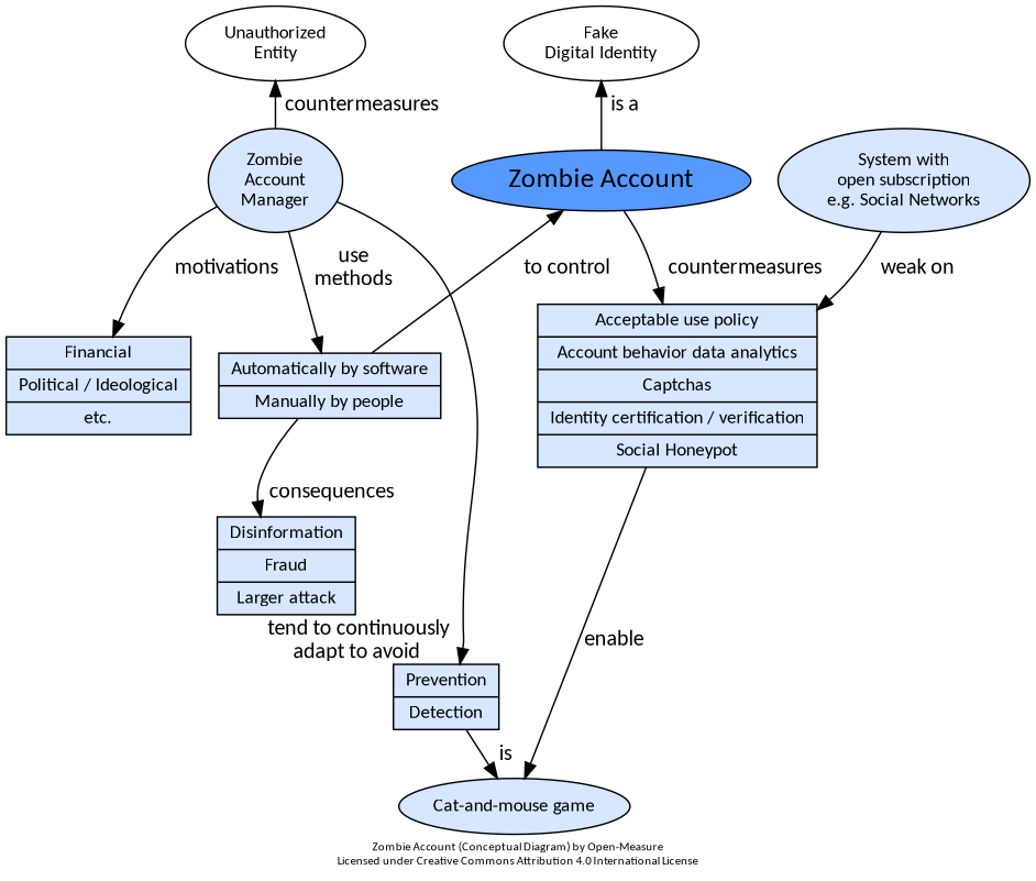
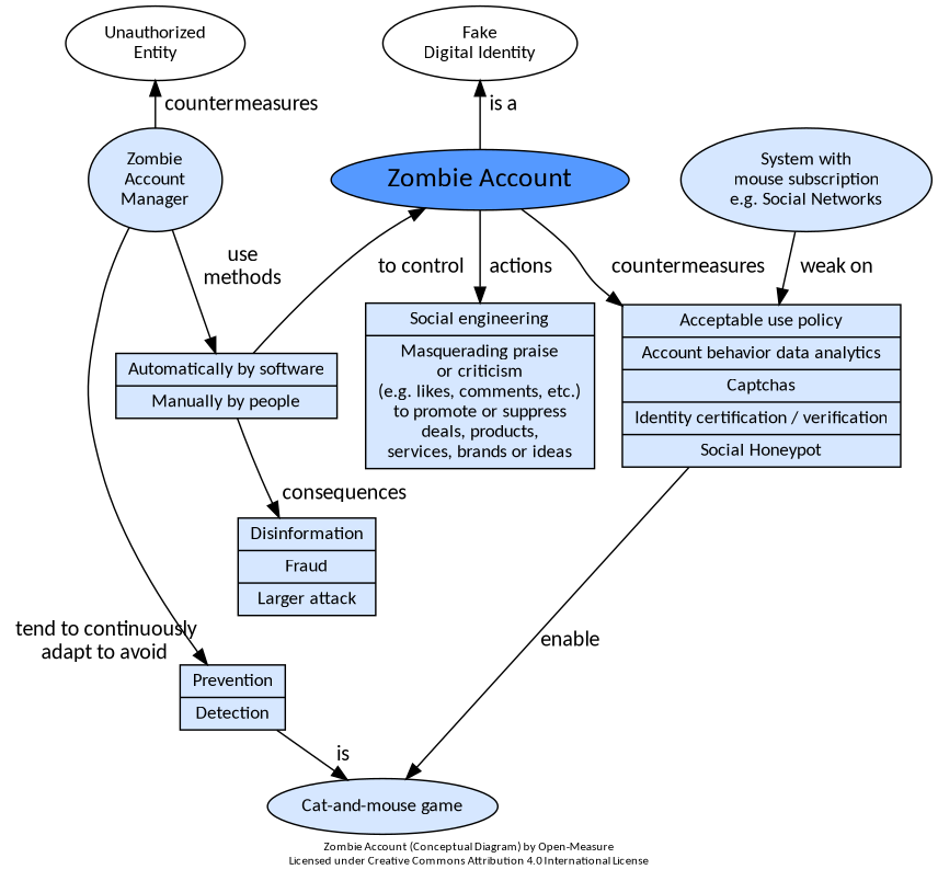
  digraph {
    compound=true
    fontname=Calibri
    fontsize=8
    label="Zombie Account (Conceptual Diagram) by Open-Measure\nLicensed under Creative Commons Attribution 4.0 International License"
    newrank=true
    packmode=clust
    rankdir=TB
    ranksep=0
    splines=curve
    node [fillcolor="#d6e7ff" fontname=Calibri fontsize=12 shape=ellipse style=filled]
    edge [fontname=Calibri minlen=1]
    n1 [fillcolor="#5599ff" fontsize=18 label="Zombie Account"]
-   n2 [label="System with\nopen subscription\ne.g. Social Networks"]
+   n2 [label="System with\nmouse subscription\ne.g. Social Networks"]
    n3 [label="Zombie\nAccount\nManager"]
+   n4 [color=black fontcolor=black label="{Social engineering|Masquerading praise\nor criticism\n(e.g. likes, comments, etc.)\nto promote or suppress\ndeals, products,\nservices, brands or ideas}" shape=record]
    n5 [color=black fontcolor=black label="{Acceptable use policy|Account behavior data analytics|Captchas|Identity certification / verification|Social Honeypot}" shape=record]
    n6 [color=black fontcolor=black label="{Automatically by software|Manually by people}" shape=record]
-   n7 [color=black fontcolor=black label="{Financial|Political / Ideological|etc.}" shape=record]
    n8 [color=black fontcolor=black label="{Prevention|Detection}" shape=record]
    n9 [fillcolor="#ffffff" label="Fake\nDigital Identity"]
    n10 [label="Cat-and-mouse game"]
    n11 [fillcolor="#ffffff" label="Unauthorized\nEntity"]
    n12 [color=black fontcolor=black label="{Disinformation|Fraud|Larger attack}" shape=record]
    subgraph sub_1 {
      rank=same
      n1
      n2
    }
    subgraph sub_2 {
      rank=same
      n1
      n3
    }
+   n1 -> n4 [label="  actions  "]
    n1 -> n5 [label="  countermeasures  "]
    n2 -> n5 [label="  weak on  "]
    n3 -> n1 [label="  control  " style=invis]
    n3 -> n6 [label="  use  \n  methods  "]
-   n3 -> n7 [label="  motivations  "]
    n3 -> n8 [headlabel="  tend to continuously  \n adapt to avoid  "]
    n5 -> n10 [label=enable]
    n6 -> n1 [label="  to control  "]
    n6 -> n8 [style=invis]
    n6 -> n12 [label="  consequences  "]
    n8 -> n10 [label="  is  "]
    n9 -> n1 [dir=back label="  is a  " weight=10]
    n11 -> n3 [dir=back label="  countermeasures  "]
    n12 -> n8 [style=invis]
  }
